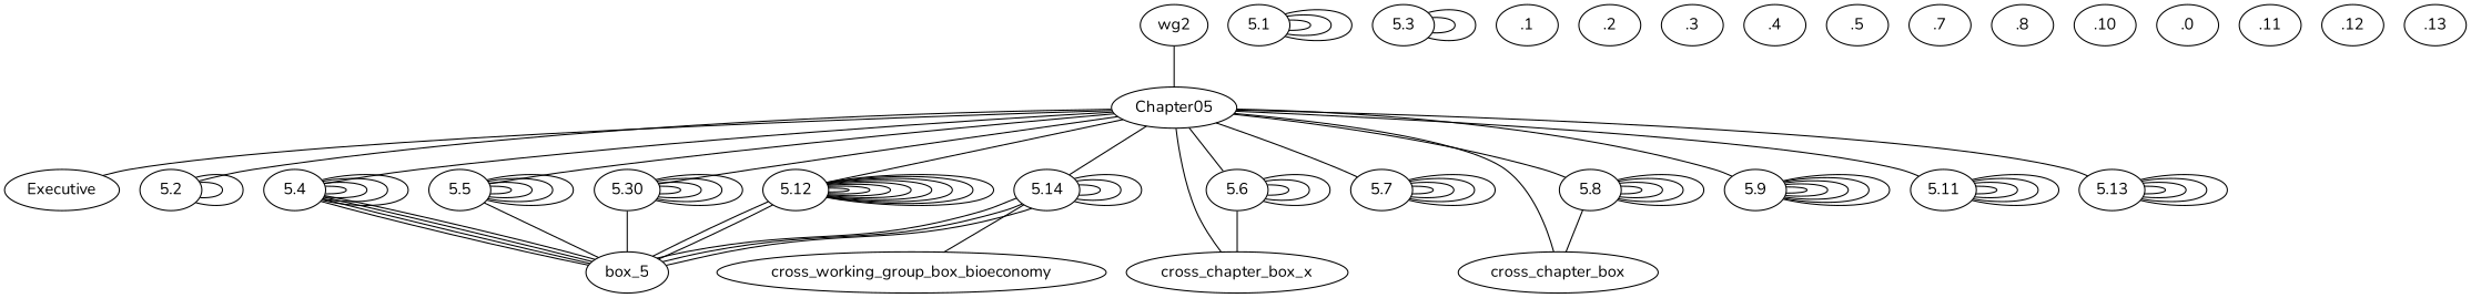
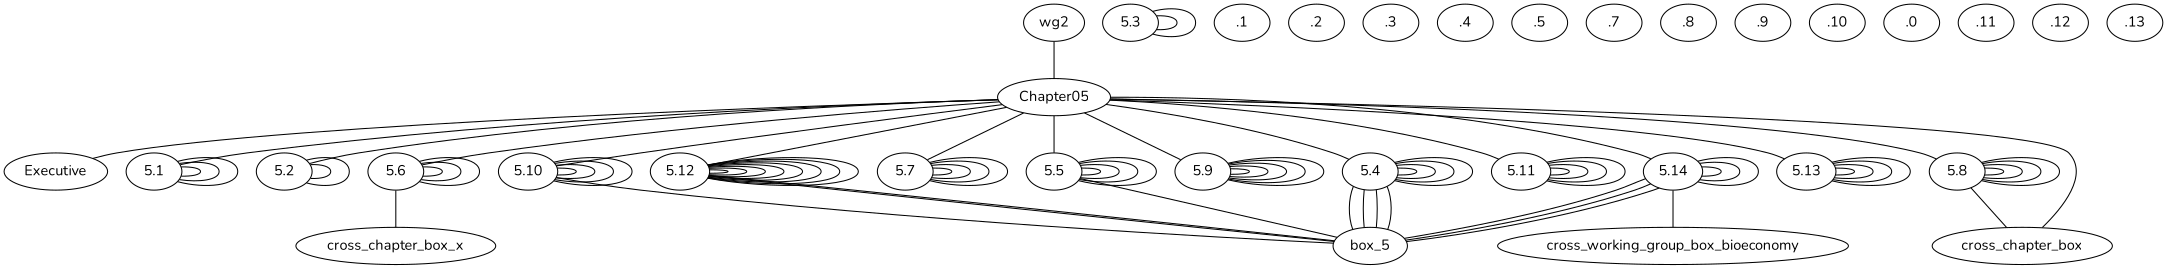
  graph {
    fontname=Nunito
    node [fontname=Nunito]
    edge [fontname=Nunito]
    wg2
    Chapter05
    Executive
    5.1
    5.2
    5.4
    5.5
    5.6
    5.7
    5.8
    5.9
-   5.10 [label=5.30]
+   5.10
    5.11
    5.12
    5.13
    5.14
    cross_chapter_box
    5.3
    box_5
    cross_chapter_box_x
    cross_working_group_box_bioeconomy
    .1
    .2
    .3
    .4
    .5
    .7
    .8
+   .9
    .10
    n31 [label=.0]
    .11
    .12
    .13
    wg2 -- Chapter05
    Chapter05 -- Executive
-   Chapter05 -- cross_chapter_box_x
+   Chapter05 -- 5.1
    Chapter05 -- 5.2
    Chapter05 -- 5.4
    Chapter05 -- 5.5
    Chapter05 -- 5.6
    Chapter05 -- 5.7
    Chapter05 -- 5.8
    Chapter05 -- 5.9
    Chapter05 -- 5.10
    Chapter05 -- 5.11
    Chapter05 -- 5.12
    Chapter05 -- 5.13
    Chapter05 -- 5.14
    Chapter05 -- cross_chapter_box
    5.1 -- 5.1
    5.1 -- 5.1
    5.1 -- 5.1
    5.2 -- 5.2
    5.2 -- 5.2
    5.4 -- 5.4
    5.4 -- 5.4
    5.4 -- 5.4
    5.4 -- 5.4
    5.4 -- box_5
    5.4 -- box_5
    5.4 -- box_5
    5.4 -- box_5
    5.5 -- 5.5
    5.5 -- 5.5
    5.5 -- 5.5
    5.5 -- 5.5
    5.5 -- box_5
    5.6 -- 5.6
    5.6 -- 5.6
    5.6 -- 5.6
    5.6 -- cross_chapter_box_x
    5.7 -- 5.7
    5.7 -- 5.7
    5.7 -- 5.7
    5.7 -- 5.7
    5.8 -- 5.8
    5.8 -- 5.8
    5.8 -- 5.8
    5.8 -- 5.8
    5.8 -- cross_chapter_box
    5.9 -- 5.9
    5.9 -- 5.9
    5.9 -- 5.9
    5.9 -- 5.9
    5.9 -- 5.9
    5.10 -- 5.10
    5.10 -- 5.10
    5.10 -- 5.10
    5.10 -- 5.10
    5.10 -- box_5
    5.11 -- 5.11
    5.11 -- 5.11
    5.11 -- 5.11
    5.11 -- 5.11
    5.12 -- 5.12
    5.12 -- 5.12
    5.12 -- 5.12
    5.12 -- 5.12
    5.12 -- 5.12
    5.12 -- 5.12
    5.12 -- 5.12
    5.12 -- 5.12
    5.12 -- box_5
    5.12 -- box_5
    5.13 -- 5.13
    5.13 -- 5.13
    5.13 -- 5.13
    5.13 -- 5.13
    5.14 -- 5.14
    5.14 -- 5.14
    5.14 -- 5.14
    5.14 -- box_5
    5.14 -- box_5
    5.14 -- box_5
    5.14 -- cross_working_group_box_bioeconomy
    5.3 -- 5.3
    5.3 -- 5.3
  }
